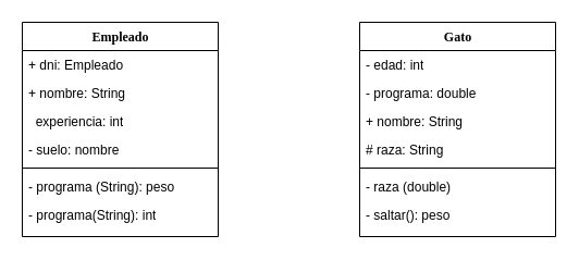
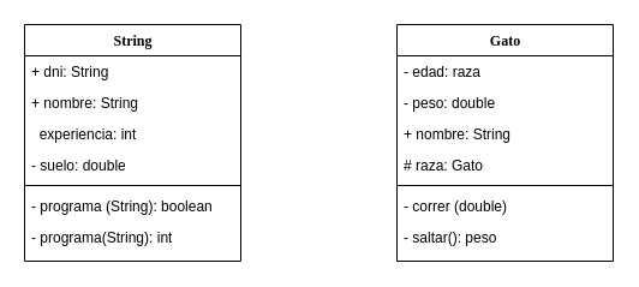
  <mxCell id="0" />
  <mxCell id="1" parent="0" />
- <mxCell id="2" value="Empleado" style="swimlane;html=1;fontStyle=1;align=center;verticalAlign=top;childLayout=stackLayout;horizontal=1;startSize=26;horizontalStack=0;resizeParent=1;resizeLast=0;collapsible=1;marginBottom=0;swimlaneFillColor=#ffffff;rounded=0;shadow=0;comic=0;labelBackgroundColor=none;strokeWidth=1;fillColor=none;fontFamily=Verdana;fontSize=12" parent="1" vertex="1"><mxGeometry x="20" y="20" width="180" height="197" as="geometry" /></mxCell>
- <mxCell id="3" value="&lt;span style=&quot;&quot;&gt;+ dni: Empleado&lt;/span&gt;" style="text;html=1;strokeColor=none;fillColor=none;align=left;verticalAlign=top;spacingLeft=4;spacingRight=4;whiteSpace=wrap;overflow=hidden;rotatable=0;points=[[0,0.5],[1,0.5]];portConstraint=eastwest;" parent="2" vertex="1"><mxGeometry y="26" width="180" height="26" as="geometry" /></mxCell>
+ <mxCell id="2" value="String" style="swimlane;html=1;fontStyle=1;align=center;verticalAlign=top;childLayout=stackLayout;horizontal=1;startSize=26;horizontalStack=0;resizeParent=1;resizeLast=0;collapsible=1;marginBottom=0;swimlaneFillColor=#ffffff;rounded=0;shadow=0;comic=0;labelBackgroundColor=none;strokeWidth=1;fillColor=none;fontFamily=Verdana;fontSize=12" parent="1" vertex="1"><mxGeometry x="20" y="20" width="180" height="197" as="geometry" /></mxCell>
+ <mxCell id="3" value="&lt;span style=&quot;&quot;&gt;+ dni: String&lt;/span&gt;" style="text;html=1;strokeColor=none;fillColor=none;align=left;verticalAlign=top;spacingLeft=4;spacingRight=4;whiteSpace=wrap;overflow=hidden;rotatable=0;points=[[0,0.5],[1,0.5]];portConstraint=eastwest;" parent="2" vertex="1"><mxGeometry y="26" width="180" height="26" as="geometry" /></mxCell>
  <mxCell id="4" value="&lt;span style=&quot;&quot;&gt;+ nombre: String&lt;/span&gt;" style="text;html=1;strokeColor=none;fillColor=none;align=left;verticalAlign=top;spacingLeft=4;spacingRight=4;whiteSpace=wrap;overflow=hidden;rotatable=0;points=[[0,0.5],[1,0.5]];portConstraint=eastwest;" parent="2" vertex="1"><mxGeometry y="52" width="180" height="26" as="geometry" /></mxCell>
  <mxCell id="5" value="&lt;span style=&quot;&quot;&gt;&amp;nbsp; experiencia: int&lt;/span&gt;" style="text;html=1;strokeColor=none;fillColor=none;align=left;verticalAlign=top;spacingLeft=4;spacingRight=4;whiteSpace=wrap;overflow=hidden;rotatable=0;points=[[0,0.5],[1,0.5]];portConstraint=eastwest;" parent="2" vertex="1"><mxGeometry y="78" width="180" height="26" as="geometry" /></mxCell>
- <mxCell id="6" value="&lt;span style=&quot;&quot;&gt;- suelo: nombre&lt;/span&gt;" style="text;html=1;strokeColor=none;fillColor=none;align=left;verticalAlign=top;spacingLeft=4;spacingRight=4;whiteSpace=wrap;overflow=hidden;rotatable=0;points=[[0,0.5],[1,0.5]];portConstraint=eastwest;" parent="2" vertex="1"><mxGeometry y="104" width="180" height="26" as="geometry" /></mxCell>
+ <mxCell id="6" value="&lt;span style=&quot;&quot;&gt;- suelo: double&lt;/span&gt;" style="text;html=1;strokeColor=none;fillColor=none;align=left;verticalAlign=top;spacingLeft=4;spacingRight=4;whiteSpace=wrap;overflow=hidden;rotatable=0;points=[[0,0.5],[1,0.5]];portConstraint=eastwest;" parent="2" vertex="1"><mxGeometry y="104" width="180" height="26" as="geometry" /></mxCell>
  <mxCell id="7" value="" style="line;html=1;strokeWidth=1;fillColor=none;align=left;verticalAlign=middle;spacingTop=-1;spacingLeft=3;spacingRight=3;rotatable=0;labelPosition=right;points=[];portConstraint=eastwest;" parent="2" vertex="1"><mxGeometry y="130" width="180" height="8" as="geometry" /></mxCell>
- <mxCell id="8" value="-&amp;nbsp;&lt;span style=&quot;&quot;&gt;programa &lt;/span&gt;(String): peso" style="text;html=1;strokeColor=none;fillColor=none;align=left;verticalAlign=top;spacingLeft=4;spacingRight=4;whiteSpace=wrap;overflow=hidden;rotatable=0;points=[[0,0.5],[1,0.5]];portConstraint=eastwest;" parent="2" vertex="1"><mxGeometry y="138" width="180" height="26" as="geometry" /></mxCell>
+ <mxCell id="8" value="-&amp;nbsp;&lt;span style=&quot;&quot;&gt;programa &lt;/span&gt;(String): boolean" style="text;html=1;strokeColor=none;fillColor=none;align=left;verticalAlign=top;spacingLeft=4;spacingRight=4;whiteSpace=wrap;overflow=hidden;rotatable=0;points=[[0,0.5],[1,0.5]];portConstraint=eastwest;" parent="2" vertex="1"><mxGeometry y="138" width="180" height="26" as="geometry" /></mxCell>
  <mxCell id="9" value="-&amp;nbsp;&lt;span style=&quot;&quot;&gt;programa&lt;/span&gt;(String): int" style="text;html=1;strokeColor=none;fillColor=none;align=left;verticalAlign=top;spacingLeft=4;spacingRight=4;whiteSpace=wrap;overflow=hidden;rotatable=0;points=[[0,0.5],[1,0.5]];portConstraint=eastwest;" parent="2" vertex="1"><mxGeometry y="164" width="180" height="26" as="geometry" /></mxCell>
  <mxCell id="10" value="Gato" style="swimlane;html=1;fontStyle=1;align=center;verticalAlign=top;childLayout=stackLayout;horizontal=1;startSize=26;horizontalStack=0;resizeParent=1;resizeLast=0;collapsible=1;marginBottom=0;swimlaneFillColor=#ffffff;rounded=0;shadow=0;comic=0;labelBackgroundColor=none;strokeWidth=1;fillColor=none;fontFamily=Verdana;fontSize=12" parent="1" vertex="1"><mxGeometry x="330" y="20" width="180" height="197" as="geometry" /></mxCell>
- <mxCell id="11" value="&lt;span style=&quot;&quot;&gt;- edad: int&lt;/span&gt;" style="text;html=1;strokeColor=none;fillColor=none;align=left;verticalAlign=top;spacingLeft=4;spacingRight=4;whiteSpace=wrap;overflow=hidden;rotatable=0;points=[[0,0.5],[1,0.5]];portConstraint=eastwest;" parent="10" vertex="1"><mxGeometry y="26" width="180" height="26" as="geometry" /></mxCell>
- <mxCell id="12" value="&lt;span style=&quot;&quot;&gt;- programa: double&lt;/span&gt;" style="text;html=1;strokeColor=none;fillColor=none;align=left;verticalAlign=top;spacingLeft=4;spacingRight=4;whiteSpace=wrap;overflow=hidden;rotatable=0;points=[[0,0.5],[1,0.5]];portConstraint=eastwest;" parent="10" vertex="1"><mxGeometry y="52" width="180" height="26" as="geometry" /></mxCell>
+ <mxCell id="11" value="&lt;span style=&quot;&quot;&gt;- edad: raza&lt;/span&gt;" style="text;html=1;strokeColor=none;fillColor=none;align=left;verticalAlign=top;spacingLeft=4;spacingRight=4;whiteSpace=wrap;overflow=hidden;rotatable=0;points=[[0,0.5],[1,0.5]];portConstraint=eastwest;" parent="10" vertex="1"><mxGeometry y="26" width="180" height="26" as="geometry" /></mxCell>
+ <mxCell id="12" value="&lt;span style=&quot;&quot;&gt;- peso: double&lt;/span&gt;" style="text;html=1;strokeColor=none;fillColor=none;align=left;verticalAlign=top;spacingLeft=4;spacingRight=4;whiteSpace=wrap;overflow=hidden;rotatable=0;points=[[0,0.5],[1,0.5]];portConstraint=eastwest;" parent="10" vertex="1"><mxGeometry y="52" width="180" height="26" as="geometry" /></mxCell>
  <mxCell id="13" value="&lt;span style=&quot;&quot;&gt;+ nombre: String&lt;/span&gt;" style="text;html=1;strokeColor=none;fillColor=none;align=left;verticalAlign=top;spacingLeft=4;spacingRight=4;whiteSpace=wrap;overflow=hidden;rotatable=0;points=[[0,0.5],[1,0.5]];portConstraint=eastwest;" parent="10" vertex="1"><mxGeometry y="78" width="180" height="26" as="geometry" /></mxCell>
- <mxCell id="14" value="&lt;span style=&quot;&quot;&gt;# raza: String&lt;/span&gt;" style="text;html=1;strokeColor=none;fillColor=none;align=left;verticalAlign=top;spacingLeft=4;spacingRight=4;whiteSpace=wrap;overflow=hidden;rotatable=0;points=[[0,0.5],[1,0.5]];portConstraint=eastwest;" parent="10" vertex="1"><mxGeometry y="104" width="180" height="26" as="geometry" /></mxCell>
+ <mxCell id="14" value="&lt;span style=&quot;&quot;&gt;# raza: Gato&lt;/span&gt;" style="text;html=1;strokeColor=none;fillColor=none;align=left;verticalAlign=top;spacingLeft=4;spacingRight=4;whiteSpace=wrap;overflow=hidden;rotatable=0;points=[[0,0.5],[1,0.5]];portConstraint=eastwest;" parent="10" vertex="1"><mxGeometry y="104" width="180" height="26" as="geometry" /></mxCell>
  <mxCell id="15" value="" style="line;html=1;strokeWidth=1;fillColor=none;align=left;verticalAlign=middle;spacingTop=-1;spacingLeft=3;spacingRight=3;rotatable=0;labelPosition=right;points=[];portConstraint=eastwest;" parent="10" vertex="1"><mxGeometry y="130" width="180" height="8" as="geometry" /></mxCell>
- <mxCell id="16" value="-&amp;nbsp;&lt;span style=&quot;&quot;&gt;raza&amp;nbsp;&lt;/span&gt;(double)" style="text;html=1;strokeColor=none;fillColor=none;align=left;verticalAlign=top;spacingLeft=4;spacingRight=4;whiteSpace=wrap;overflow=hidden;rotatable=0;points=[[0,0.5],[1,0.5]];portConstraint=eastwest;" parent="10" vertex="1"><mxGeometry y="138" width="180" height="26" as="geometry" /></mxCell>
+ <mxCell id="16" value="-&amp;nbsp;&lt;span style=&quot;&quot;&gt;correr&amp;nbsp;&lt;/span&gt;(double)" style="text;html=1;strokeColor=none;fillColor=none;align=left;verticalAlign=top;spacingLeft=4;spacingRight=4;whiteSpace=wrap;overflow=hidden;rotatable=0;points=[[0,0.5],[1,0.5]];portConstraint=eastwest;" parent="10" vertex="1"><mxGeometry y="138" width="180" height="26" as="geometry" /></mxCell>
  <mxCell id="17" value="-&amp;nbsp;&lt;span style=&quot;&quot;&gt;saltar&lt;/span&gt;(): peso" style="text;html=1;strokeColor=none;fillColor=none;align=left;verticalAlign=top;spacingLeft=4;spacingRight=4;whiteSpace=wrap;overflow=hidden;rotatable=0;points=[[0,0.5],[1,0.5]];portConstraint=eastwest;" parent="10" vertex="1"><mxGeometry y="164" width="180" height="26" as="geometry" /></mxCell>
